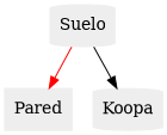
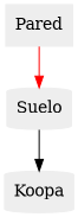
  digraph {
    node [color="#EEEEEE" fillcolor="#EEEEEE" shape=cylinder style=filled]
    Pared [shape=box]
    Suelo
    Koopa
-   Suelo -> Pared [color=red]
+   Pared -> Suelo [color=red]
    Suelo -> Koopa [color=black]
  }
